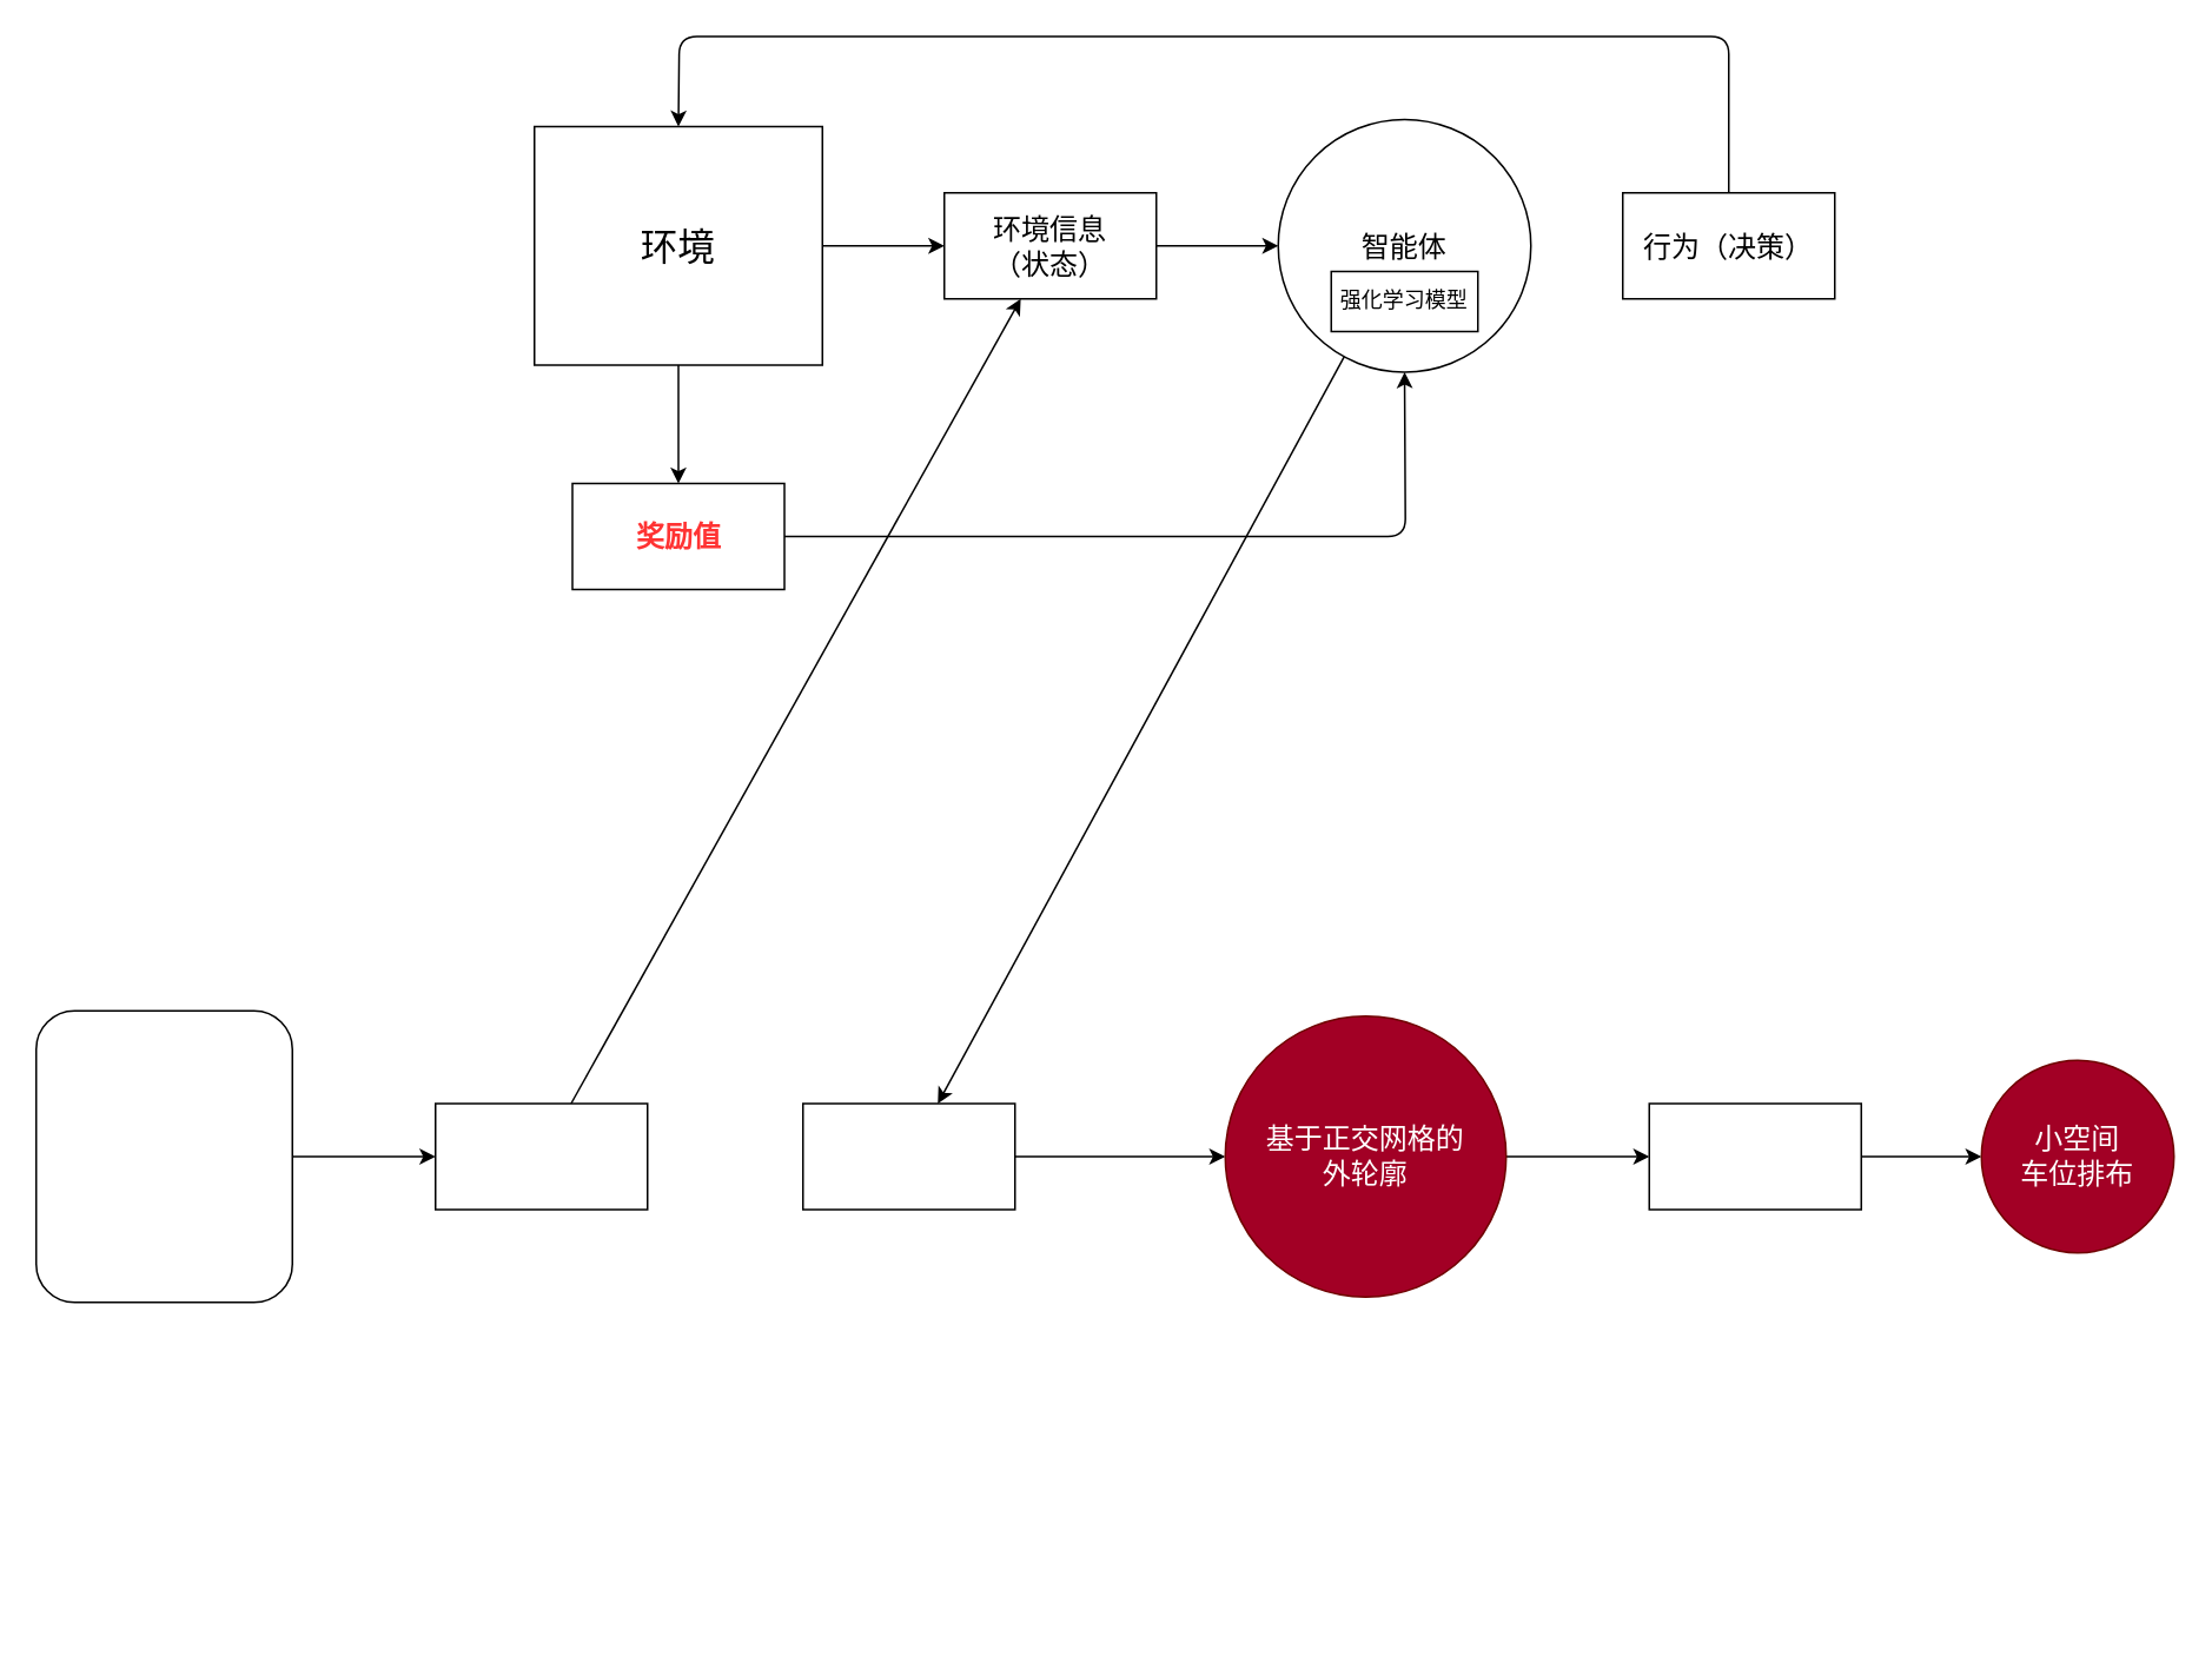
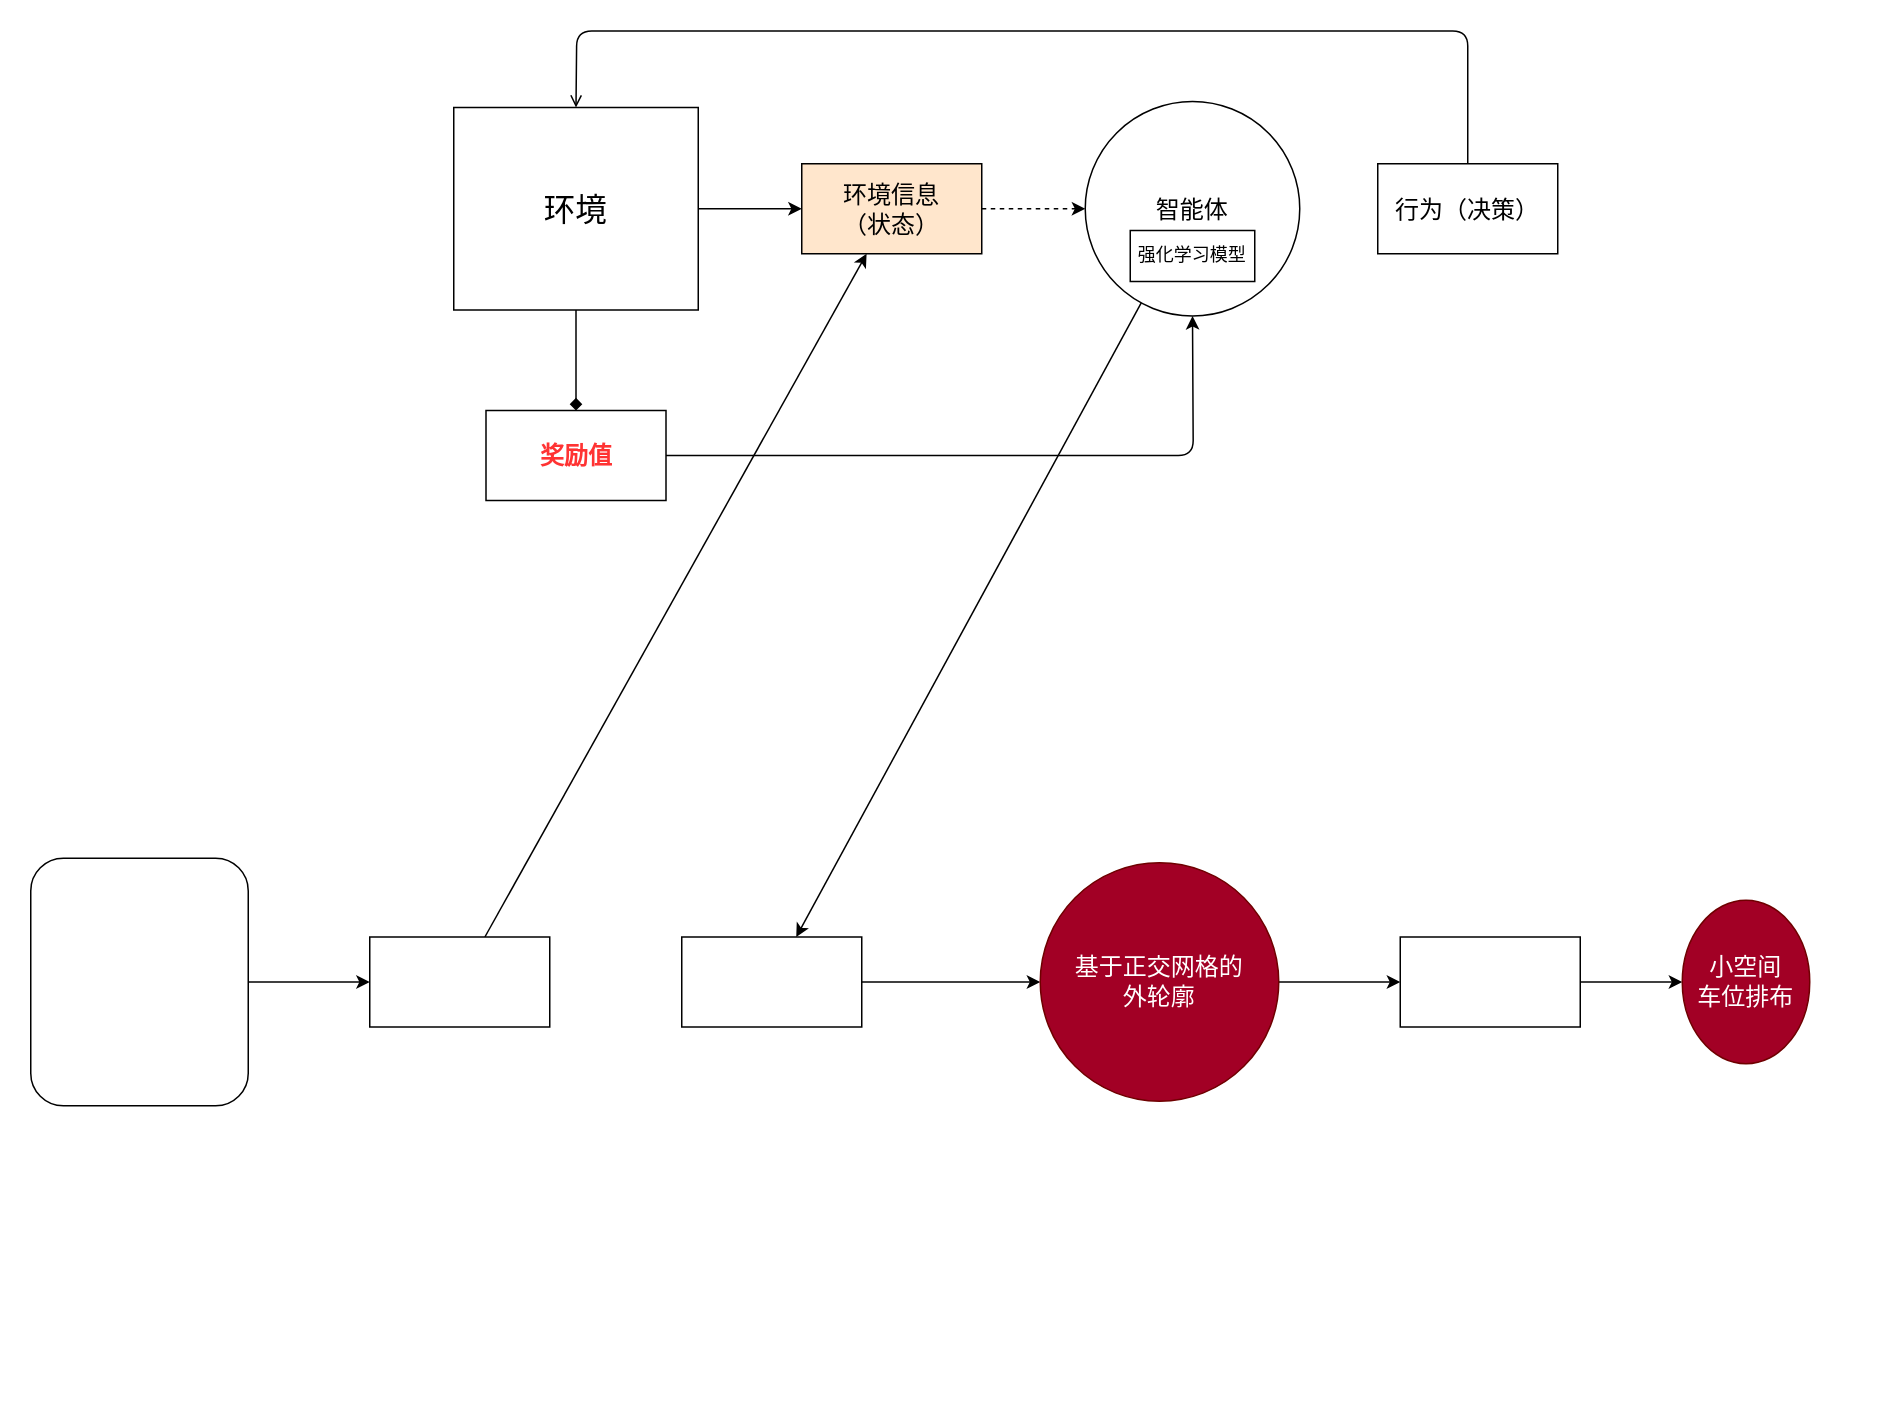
  <mxCell id="0" />
  <mxCell id="1" parent="0" />
  <mxCell id="2" style="edgeStyle=none;html=1;entryX=0;entryY=0.5;entryDx=0;entryDy=0;" edge="1" parent="1" source="4" target="6"><mxGeometry relative="1" as="geometry" /></mxCell>
- <mxCell id="3" style="edgeStyle=none;html=1;entryX=0.5;entryY=0;entryDx=0;entryDy=0;fontSize=16;" edge="1" parent="1" source="4" target="14"><mxGeometry relative="1" as="geometry" /></mxCell>
+ <mxCell id="3" style="edgeStyle=none;html=1;entryX=0.5;entryY=0;entryDx=0;entryDy=0;fontSize=16;endArrow=diamond;" edge="1" parent="1" source="4" target="14"><mxGeometry relative="1" as="geometry" /></mxCell>
  <mxCell id="4" value="环境" style="whiteSpace=wrap;html=1;fontSize=21;" vertex="1" parent="1"><mxGeometry x="302" y="71" width="163" height="135" as="geometry" /></mxCell>
- <mxCell id="5" style="edgeStyle=none;html=1;entryX=0;entryY=0.5;entryDx=0;entryDy=0;" edge="1" parent="1" source="6" target="8"><mxGeometry relative="1" as="geometry" /></mxCell>
- <mxCell id="6" value="环境信息&lt;br&gt;（状态）" style="whiteSpace=wrap;html=1;fontSize=16;" vertex="1" parent="1"><mxGeometry x="534" y="108.5" width="120" height="60" as="geometry" /></mxCell>
+ <mxCell id="5" style="edgeStyle=none;html=1;entryX=0;entryY=0.5;entryDx=0;entryDy=0;dashed=1;" edge="1" parent="1" source="6" target="8"><mxGeometry relative="1" as="geometry" /></mxCell>
+ <mxCell id="6" value="环境信息&lt;br&gt;（状态）" style="whiteSpace=wrap;html=1;fontSize=16;fillColor=#ffe6cc;" vertex="1" parent="1"><mxGeometry x="534" y="108.5" width="120" height="60" as="geometry" /></mxCell>
  <mxCell id="7" value="" style="group" vertex="1" connectable="0" parent="1"><mxGeometry x="723" y="67" width="143" height="143" as="geometry" /></mxCell>
  <mxCell id="8" value="&lt;font style=&quot;font-size: 16px;&quot;&gt;智能体&lt;/font&gt;" style="ellipse;whiteSpace=wrap;html=1;" vertex="1" parent="7"><mxGeometry width="143" height="143" as="geometry" /></mxCell>
  <mxCell id="9" value="强化学习模型" style="whiteSpace=wrap;html=1;" vertex="1" parent="7"><mxGeometry x="30" y="86" width="83" height="34" as="geometry" /></mxCell>
- <mxCell id="10" style="edgeStyle=none;html=1;entryX=0.5;entryY=0;entryDx=0;entryDy=0;fontSize=16;" edge="1" parent="1" source="11" target="4"><mxGeometry relative="1" as="geometry"><Array as="points"><mxPoint x="978" y="20" /><mxPoint x="384" y="20" /></Array></mxGeometry></mxCell>
+ <mxCell id="10" style="edgeStyle=none;html=1;entryX=0.5;entryY=0;entryDx=0;entryDy=0;fontSize=16;endArrow=open;" edge="1" parent="1" source="11" target="4"><mxGeometry relative="1" as="geometry"><Array as="points"><mxPoint x="978" y="20" /><mxPoint x="384" y="20" /></Array></mxGeometry></mxCell>
  <mxCell id="11" value="行为（决策）" style="whiteSpace=wrap;html=1;fontSize=16;" vertex="1" parent="1"><mxGeometry x="918" y="108.5" width="120" height="60" as="geometry" /></mxCell>
  <mxCell id="12" style="edgeStyle=none;html=1;fontSize=16;" edge="1" parent="1" source="8" target="16"><mxGeometry relative="1" as="geometry" /></mxCell>
  <mxCell id="13" style="edgeStyle=none;html=1;entryX=0.5;entryY=1;entryDx=0;entryDy=0;fontSize=16;" edge="1" parent="1" source="14" target="8"><mxGeometry relative="1" as="geometry"><Array as="points"><mxPoint x="795" y="303" /></Array></mxGeometry></mxCell>
  <mxCell id="14" value="奖励值" style="whiteSpace=wrap;html=1;fontSize=16;fontStyle=1;fontColor=#FF3333;" vertex="1" parent="1"><mxGeometry x="323.5" y="273" width="120" height="60" as="geometry" /></mxCell>
  <mxCell id="15" style="edgeStyle=none;html=1;entryX=0;entryY=0.5;entryDx=0;entryDy=0;fontSize=16;fontColor=#FFFFFF;" edge="1" parent="1" source="16" target="24"><mxGeometry relative="1" as="geometry" /></mxCell>
  <mxCell id="16" value="可逆正交&lt;br&gt;网格转换" style="whiteSpace=wrap;html=1;fontSize=16;fontColor=#FFFFFF;" vertex="1" parent="1"><mxGeometry x="454" y="624" width="120" height="60" as="geometry" /></mxCell>
  <mxCell id="17" style="edgeStyle=none;html=1;entryX=0;entryY=0.5;entryDx=0;entryDy=0;fontSize=16;fontColor=#FFFFFF;" edge="1" parent="1" source="18" target="20"><mxGeometry relative="1" as="geometry" /></mxCell>
  <mxCell id="18" value="原始数据" style="rounded=1;whiteSpace=wrap;html=1;fontSize=16;fontColor=#FFFFFF;" vertex="1" parent="1"><mxGeometry x="20" y="571.5" width="145" height="165" as="geometry" /></mxCell>
  <mxCell id="19" style="edgeStyle=none;html=1;fontSize=16;fontColor=#FFFFFF;" edge="1" parent="1" source="20" target="6"><mxGeometry relative="1" as="geometry" /></mxCell>
  <mxCell id="20" value="标注交互" style="whiteSpace=wrap;html=1;fontSize=16;fontColor=#FFFFFF;" vertex="1" parent="1"><mxGeometry x="246" y="624" width="120" height="60" as="geometry" /></mxCell>
  <mxCell id="21" value="&lt;b&gt;人工操作：&lt;/b&gt;&lt;br&gt;&lt;div style=&quot;&quot;&gt;&lt;span style=&quot;background-color: initial;&quot;&gt;外轮廓&lt;/span&gt;&lt;/div&gt;内部空洞&lt;br&gt;剪力墙&lt;br&gt;出入口&lt;br&gt;&lt;br&gt;&lt;b&gt;自动识别：&lt;/b&gt;&lt;br&gt;柱网&lt;br&gt;柱间距&lt;br&gt;..." style="text;html=1;align=left;verticalAlign=middle;resizable=0;points=[];autosize=1;strokeColor=none;fillColor=none;fontSize=16;fontColor=#FFFFFF;" vertex="1" parent="1"><mxGeometry x="263" y="711" width="98" height="204" as="geometry" /></mxCell>
  <mxCell id="22" value="&lt;br&gt;需处理不规则柱网&lt;br&gt;&lt;br&gt;a：面积&lt;br&gt;s：状态（可达性、可通过性）" style="text;html=1;align=left;verticalAlign=middle;resizable=0;points=[];autosize=1;strokeColor=none;fillColor=none;fontSize=16;fontColor=#FFFFFF;" vertex="1" parent="1"><mxGeometry x="443.5" y="675" width="234" height="108" as="geometry" /></mxCell>
  <mxCell id="23" style="edgeStyle=none;html=1;entryX=0;entryY=0.5;entryDx=0;entryDy=0;fontSize=16;fontColor=#FFFFFF;" edge="1" parent="1" source="24" target="26"><mxGeometry relative="1" as="geometry" /></mxCell>
  <mxCell id="24" value="基于正交网格的&lt;br&gt;外轮廓" style="ellipse;whiteSpace=wrap;html=1;fontSize=16;fontColor=#ffffff;fillColor=#a20025;strokeColor=#6F0000;" vertex="1" parent="1"><mxGeometry x="693" y="574.5" width="159" height="159" as="geometry" /></mxCell>
  <mxCell id="25" style="edgeStyle=none;html=1;fontSize=16;fontColor=#FFFFFF;" edge="1" parent="1" source="26" target="27"><mxGeometry relative="1" as="geometry" /></mxCell>
  <mxCell id="26" value="平面恢复" style="whiteSpace=wrap;html=1;fontSize=16;fontColor=#FFFFFF;" vertex="1" parent="1"><mxGeometry x="933" y="624" width="120" height="60" as="geometry" /></mxCell>
- <mxCell id="27" value="小空间&lt;br&gt;车位排布" style="ellipse;whiteSpace=wrap;html=1;fontSize=16;fontColor=#ffffff;fillColor=#a20025;strokeColor=#6F0000;" vertex="1" parent="1"><mxGeometry x="1121" y="599.5" width="109" height="109" as="geometry" /></mxCell>
+ <mxCell id="27" value="小空间&lt;br&gt;车位排布" style="ellipse;whiteSpace=wrap;html=1;fontSize=16;fontColor=#ffffff;fillColor=#a20025;strokeColor=#6F0000;" vertex="1" parent="1"><mxGeometry x="1121" y="599.5" width="85" height="109" as="geometry" /></mxCell>
